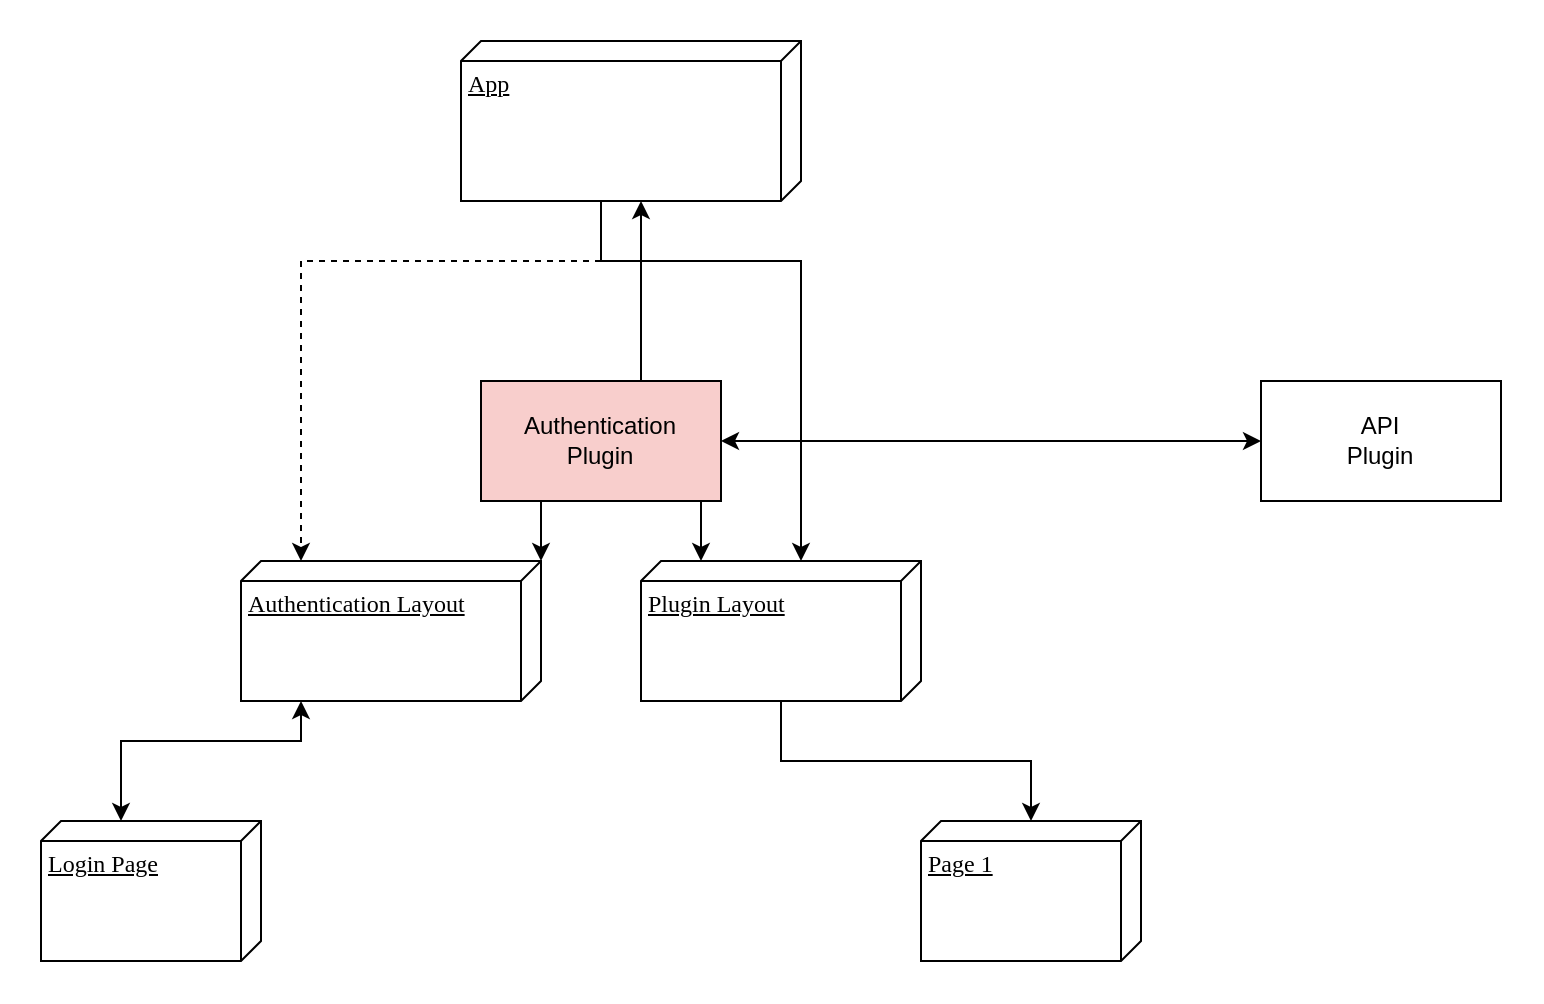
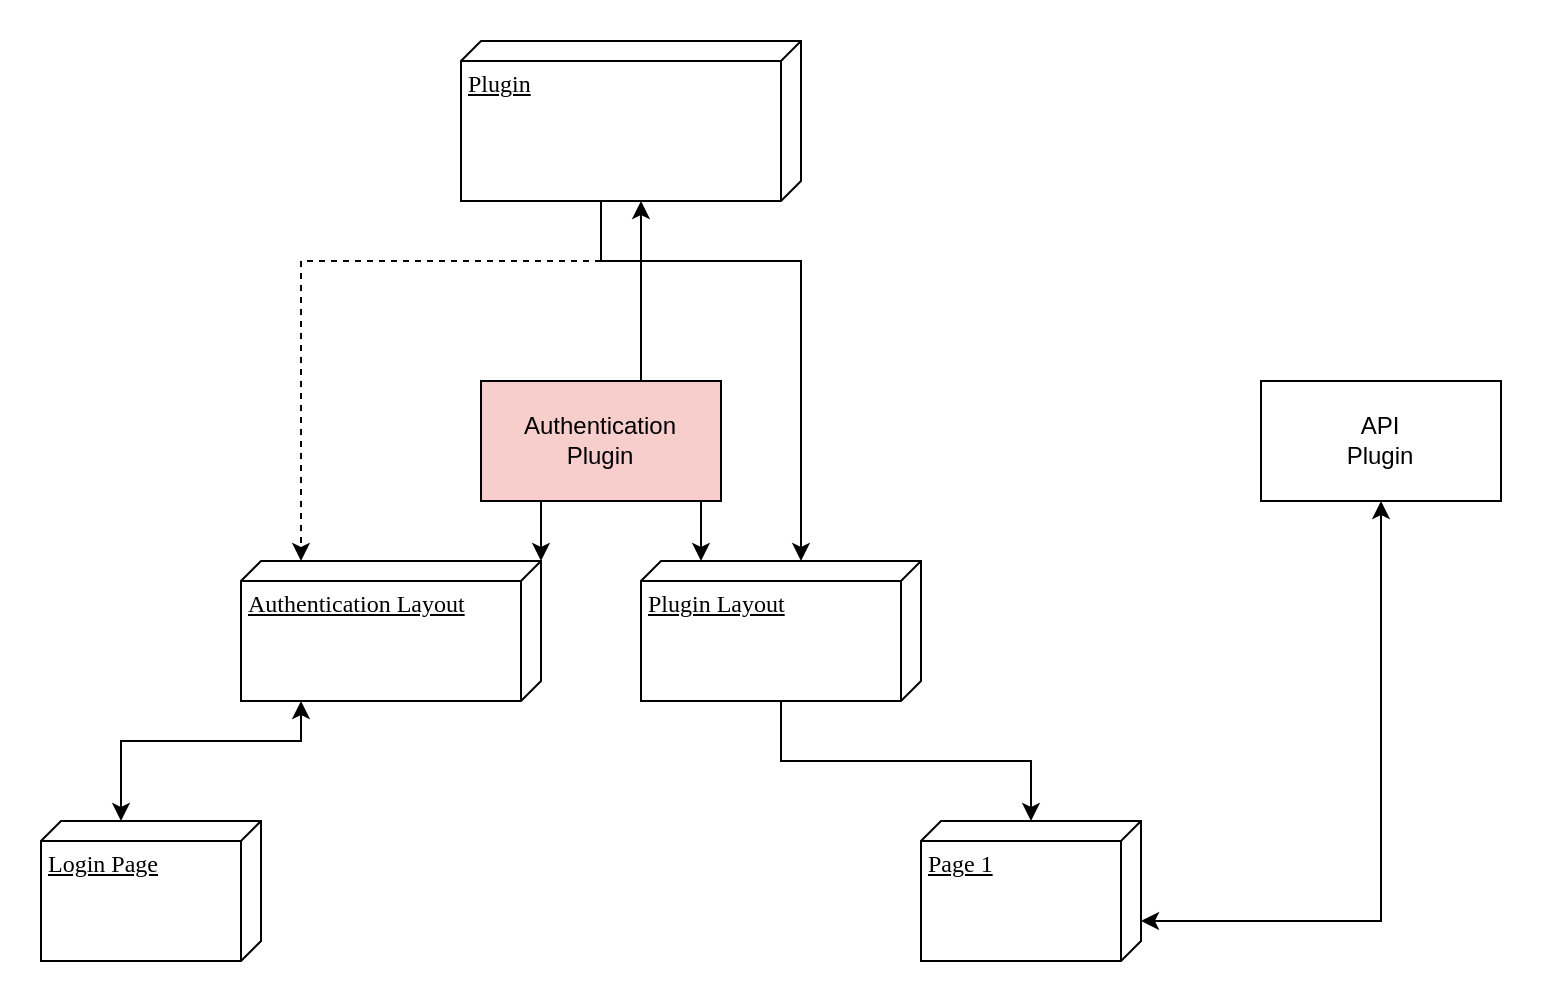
  <mxCell id="0" />
  <mxCell id="1" parent="0" />
  <mxCell id="2" style="edgeStyle=orthogonalEdgeStyle;rounded=0;orthogonalLoop=1;jettySize=auto;html=1;startArrow=none;startFill=0;endArrow=classic;endFill=1;" edge="1" parent="1" source="3" target="4"><mxGeometry relative="1" as="geometry" /></mxCell>
  <mxCell id="3" value="Plugin Layout" style="verticalAlign=top;align=left;spacingTop=8;spacingLeft=2;spacingRight=12;shape=cube;size=10;direction=south;fontStyle=4;html=1;rounded=0;shadow=0;comic=0;labelBackgroundColor=none;strokeWidth=1;fontFamily=Verdana;fontSize=12" parent="1" vertex="1"><mxGeometry x="320" y="280" width="140" height="70" as="geometry" /></mxCell>
  <mxCell id="4" value="Page 1" style="verticalAlign=top;align=left;spacingTop=8;spacingLeft=2;spacingRight=12;shape=cube;size=10;direction=south;fontStyle=4;html=1;rounded=0;shadow=0;comic=0;labelBackgroundColor=none;strokeWidth=1;fontFamily=Verdana;fontSize=12" parent="1" vertex="1"><mxGeometry x="460" y="410" width="110" height="70" as="geometry" /></mxCell>
  <mxCell id="5" style="edgeStyle=orthogonalEdgeStyle;rounded=0;orthogonalLoop=1;jettySize=auto;html=1;startArrow=none;startFill=0;endArrow=classic;endFill=1;dashed=1;" edge="1" parent="1" source="7" target="13"><mxGeometry relative="1" as="geometry"><Array as="points"><mxPoint x="300" y="130" /><mxPoint x="150" y="130" /></Array></mxGeometry></mxCell>
  <mxCell id="6" style="edgeStyle=orthogonalEdgeStyle;rounded=0;orthogonalLoop=1;jettySize=auto;html=1;startArrow=none;startFill=0;endArrow=classic;endFill=1;" edge="1" parent="1" source="7" target="3"><mxGeometry relative="1" as="geometry"><Array as="points"><mxPoint x="300" y="130" /><mxPoint x="400" y="130" /></Array></mxGeometry></mxCell>
- <mxCell id="7" value="App" style="verticalAlign=top;align=left;spacingTop=8;spacingLeft=2;spacingRight=12;shape=cube;size=10;direction=south;fontStyle=4;html=1;rounded=0;shadow=0;comic=0;labelBackgroundColor=none;strokeWidth=1;fontFamily=Verdana;fontSize=12" parent="1" vertex="1"><mxGeometry x="230" y="20" width="170" height="80" as="geometry" /></mxCell>
+ <mxCell id="7" value="Plugin" style="verticalAlign=top;align=left;spacingTop=8;spacingLeft=2;spacingRight=12;shape=cube;size=10;direction=south;fontStyle=4;html=1;rounded=0;shadow=0;comic=0;labelBackgroundColor=none;strokeWidth=1;fontFamily=Verdana;fontSize=12" parent="1" vertex="1"><mxGeometry x="230" y="20" width="170" height="80" as="geometry" /></mxCell>
  <mxCell id="8" style="edgeStyle=orthogonalEdgeStyle;rounded=0;orthogonalLoop=1;jettySize=auto;html=1;" edge="1" parent="1" source="11" target="3"><mxGeometry relative="1" as="geometry"><Array as="points"><mxPoint x="350" y="270" /><mxPoint x="350" y="270" /></Array></mxGeometry></mxCell>
  <mxCell id="9" style="edgeStyle=orthogonalEdgeStyle;rounded=0;orthogonalLoop=1;jettySize=auto;html=1;" edge="1" parent="1" source="11" target="13"><mxGeometry relative="1" as="geometry"><Array as="points"><mxPoint x="250" y="290" /><mxPoint x="250" y="290" /></Array></mxGeometry></mxCell>
  <mxCell id="10" style="edgeStyle=orthogonalEdgeStyle;rounded=0;orthogonalLoop=1;jettySize=auto;html=1;startArrow=none;startFill=0;endArrow=classic;endFill=1;" edge="1" parent="1" source="11" target="7"><mxGeometry relative="1" as="geometry"><mxPoint x="360" y="150" as="targetPoint" /><Array as="points"><mxPoint x="320" y="150" /><mxPoint x="320" y="150" /></Array></mxGeometry></mxCell>
  <mxCell id="11" value="Authentication&lt;br&gt;Plugin" style="rounded=0;whiteSpace=wrap;html=1;fillColor=#f8cecc;" vertex="1" parent="1"><mxGeometry x="240" y="190" width="120" height="60" as="geometry" /></mxCell>
  <mxCell id="12" style="edgeStyle=orthogonalEdgeStyle;rounded=0;orthogonalLoop=1;jettySize=auto;html=1;startArrow=classic;startFill=1;endArrow=classic;endFill=1;" edge="1" parent="1" source="13" target="17"><mxGeometry relative="1" as="geometry"><mxPoint x="-110" y="600" as="targetPoint" /><Array as="points"><mxPoint x="150" y="370" /><mxPoint x="60" y="370" /></Array></mxGeometry></mxCell>
  <mxCell id="13" value="Authentication Layout" style="verticalAlign=top;align=left;spacingTop=8;spacingLeft=2;spacingRight=12;shape=cube;size=10;direction=south;fontStyle=4;html=1;rounded=0;shadow=0;comic=0;labelBackgroundColor=none;strokeWidth=1;fontFamily=Verdana;fontSize=12" vertex="1" parent="1"><mxGeometry x="120" y="280" width="150" height="70" as="geometry" /></mxCell>
- <mxCell id="14" style="edgeStyle=orthogonalEdgeStyle;rounded=0;orthogonalLoop=1;jettySize=auto;html=1;endArrow=classic;endFill=1;startArrow=classic;startFill=1;" edge="1" parent="1" source="16" target="11"><mxGeometry relative="1" as="geometry" /></mxCell>
+ <mxCell id="15" style="edgeStyle=orthogonalEdgeStyle;rounded=0;orthogonalLoop=1;jettySize=auto;html=1;entryX=0;entryY=0;entryDx=50;entryDy=0;entryPerimeter=0;startArrow=classic;startFill=1;endArrow=classic;endFill=1;" edge="1" parent="1" source="16" target="4"><mxGeometry relative="1" as="geometry"><Array as="points"><mxPoint x="690" y="460" /><mxPoint x="570" y="460" /></Array></mxGeometry></mxCell>
  <mxCell id="16" value="API&lt;br&gt;Plugin" style="rounded=0;whiteSpace=wrap;html=1;" vertex="1" parent="1"><mxGeometry x="630" y="190" width="120" height="60" as="geometry" /></mxCell>
  <mxCell id="17" value="Login Page" style="verticalAlign=top;align=left;spacingTop=8;spacingLeft=2;spacingRight=12;shape=cube;size=10;direction=south;fontStyle=4;html=1;rounded=0;shadow=0;comic=0;labelBackgroundColor=none;strokeWidth=1;fontFamily=Verdana;fontSize=12" vertex="1" parent="1"><mxGeometry x="20" y="410" width="110" height="70" as="geometry" /></mxCell>
